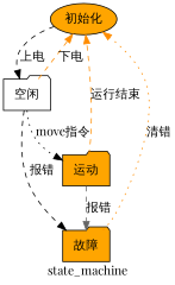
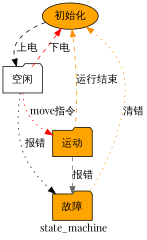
  digraph {
    fontname="Playfair Display"
    label=state_machine
    node [fillcolor=orange fontname="Playfair Display" shape=folder style=filled]
    edge [color=black fontname="Playfair Display" style=dashed]
    "初始化" [shape=ellipse]
    "空闲" [fillcolor=white]
    "运动"
    "故障"
    "初始化" -> "空闲" [label="上电"]
-   "空闲" -> "初始化" [color=darkorange label="下电"]
-   "空闲" -> "运动" [label="move指令" style=dotted]
-   "空闲" -> "故障" [label="报错"]
+   "空闲" -> "初始化" [color=red label="下电"]
+   "空闲" -> "运动" [color=red label="move指令" style=dotted]
+   "空闲" -> "故障" [label="报错" style=dotted]
    "运动" -> "初始化" [color=darkorange label="运行结束"]
    "运动" -> "故障" [color=gray40 label="报错"]
    "故障" -> "初始化" [color=darkorange label="清错" style=dotted]
  }
